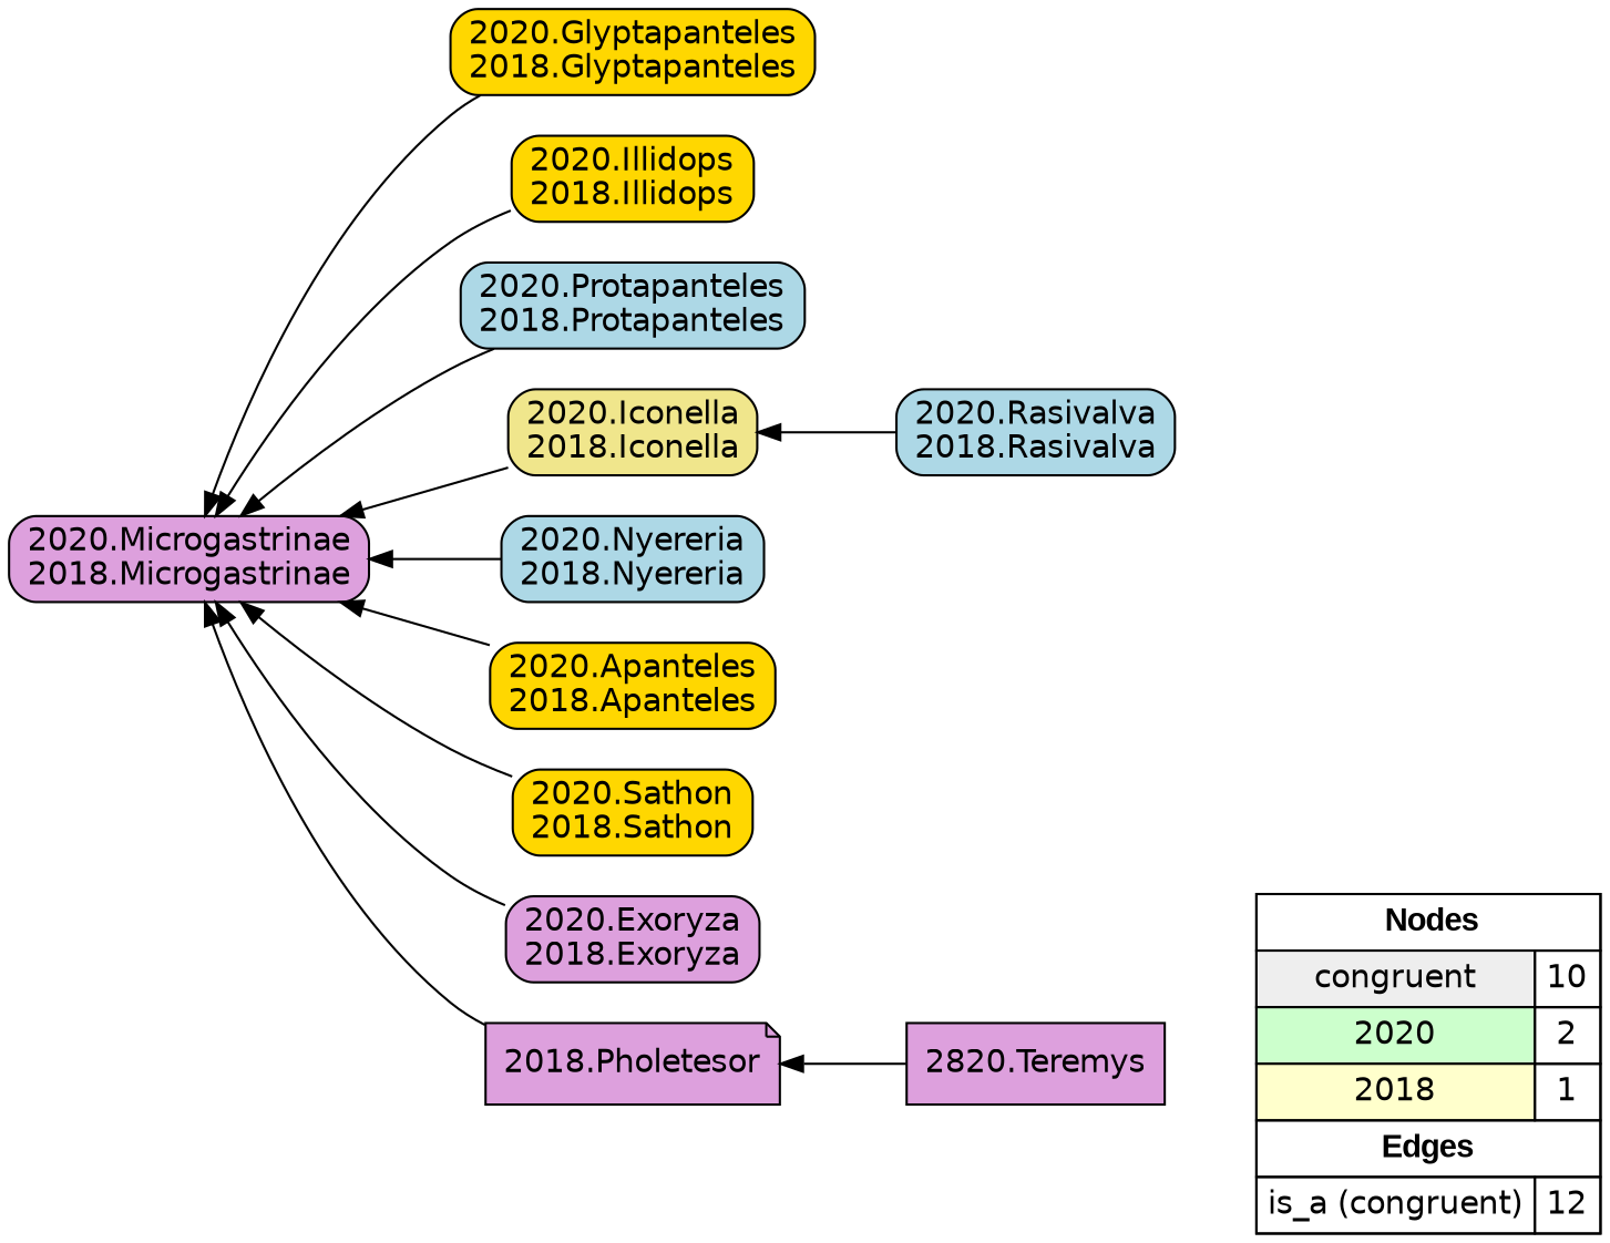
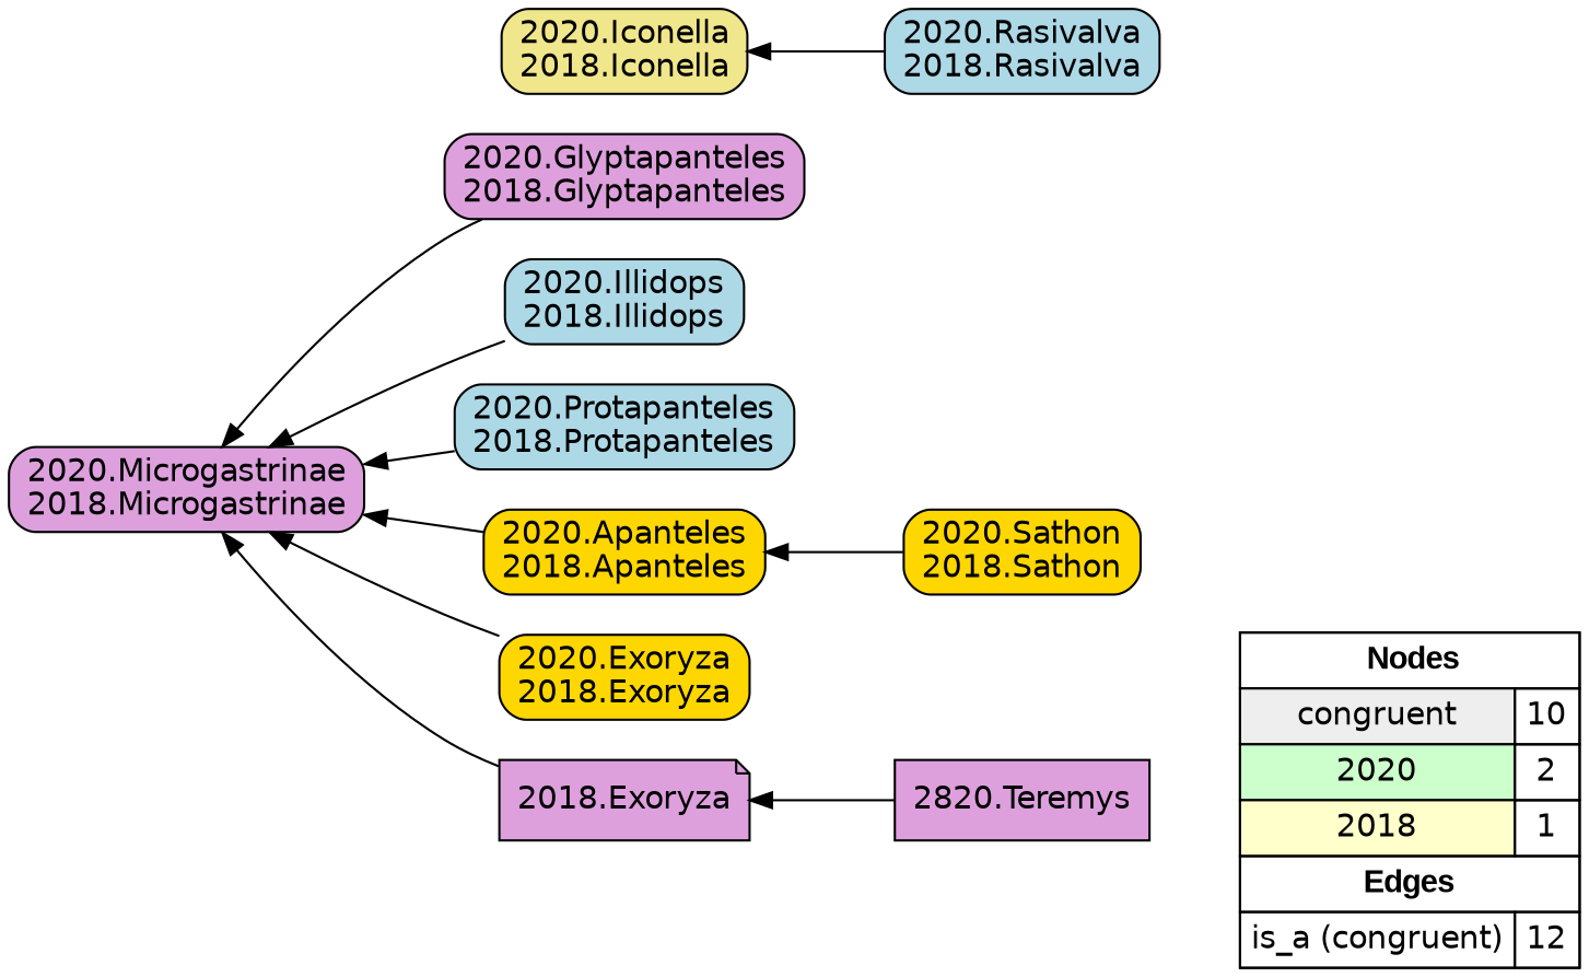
  digraph {
    rankdir=RL
    node [fillcolor=gold fontname=helvetica shape=box style="filled,rounded"]
    edge [arrowhead=normal color="#000000" constraint=true penwidth=1 style=solid]
    n1 [fillcolor=white label=<   <TABLE BORDER="0" CELLBORDER="1" CELLSPACING="0" CELLPADDING="4">  <TR> <TD COLSPAN="2"><font face="Arial Black"> Nodes</font></TD> </TR>  <TR>   <TD bgcolor="#EEEEEE" fontname="helvetica">congruent</TD>   <TD>10</TD>   </TR>  <TR>   <TD bgcolor="#CCFFCC" fontname="helvetica">2020</TD>   <TD>2</TD>   </TR>  <TR>   <TD bgcolor="#FFFFCC" fontname="helvetica">2018</TD>   <TD>1</TD>   </TR>  <TR> <TD COLSPAN="2"><font face = "Arial Black"> Edges </font></TD> </TR>  <TR>   <TD><font color ="#000000">is_a (congruent)</font></TD><TD>12</TD> </TR> </TABLE>   > margin=0 style=filled]
-   "2020.Glyptapanteles\n2018.Glyptapanteles"
+   "2020.Glyptapanteles\n2018.Glyptapanteles" [fillcolor=plum]
    "2020.Microgastrinae\n2018.Microgastrinae" [fillcolor=plum]
-   "2020.Illidops\n2018.Illidops"
+   "2020.Illidops\n2018.Illidops" [fillcolor=lightblue]
    "2020.Protapanteles\n2018.Protapanteles" [fillcolor=lightblue]
    "2020.Rasivalva\n2018.Rasivalva" [fillcolor=lightblue]
    "2020.Iconella\n2018.Iconella" [fillcolor=khaki]
-   "2020.Nyereria\n2018.Nyereria" [fillcolor=lightblue]
    "2020.Apanteles\n2018.Apanteles"
    "2020.Sathon\n2018.Sathon"
-   "2020.Exoryza\n2018.Exoryza" [fillcolor=plum]
-   "2018.Pholetesor" [fillcolor=plum shape=note style=filled]
+   "2020.Exoryza\n2018.Exoryza"
+   "2018.Pholetesor" [fillcolor=plum shape=note style=filled label="2018.Exoryza"]
    n13 [fillcolor=plum label="2820.Teremys" style=filled]
    subgraph sub_1 {
      rank=source
      n1
    }
    "2020.Glyptapanteles\n2018.Glyptapanteles" -> "2020.Microgastrinae\n2018.Microgastrinae"
    "2020.Illidops\n2018.Illidops" -> "2020.Microgastrinae\n2018.Microgastrinae"
    "2020.Protapanteles\n2018.Protapanteles" -> "2020.Microgastrinae\n2018.Microgastrinae"
    "2020.Rasivalva\n2018.Rasivalva" -> "2020.Iconella\n2018.Iconella"
-   "2020.Iconella\n2018.Iconella" -> "2020.Microgastrinae\n2018.Microgastrinae"
-   "2020.Nyereria\n2018.Nyereria" -> "2020.Microgastrinae\n2018.Microgastrinae"
    "2020.Apanteles\n2018.Apanteles" -> "2020.Microgastrinae\n2018.Microgastrinae"
-   "2020.Sathon\n2018.Sathon" -> "2020.Microgastrinae\n2018.Microgastrinae"
+   "2020.Sathon\n2018.Sathon" -> "2020.Apanteles\n2018.Apanteles"
    "2020.Exoryza\n2018.Exoryza" -> "2020.Microgastrinae\n2018.Microgastrinae"
    "2018.Pholetesor" -> "2020.Microgastrinae\n2018.Microgastrinae"
    n13 -> "2018.Pholetesor"
  }
